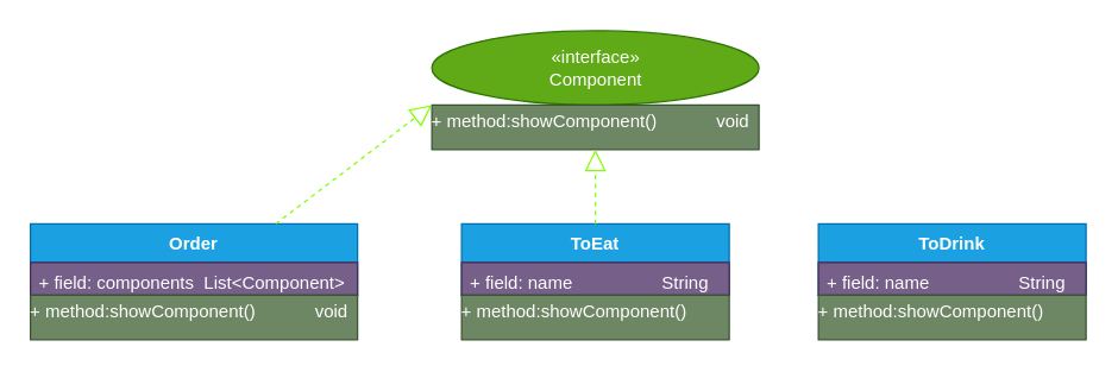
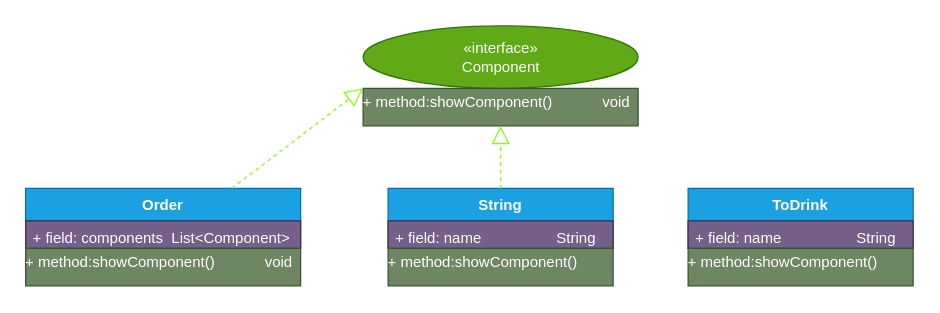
  <mxCell id="0" />
  <mxCell id="1" parent="0" />
  <mxCell id="2" value="«interface»&lt;br&gt;Component" style="ellipse;html=1;fillColor=#60a917;fontColor=#ffffff;strokeColor=#2D7600;" vertex="1" parent="1"><mxGeometry x="290" y="20" width="220" height="50" as="geometry" /></mxCell>
  <mxCell id="3" value="&lt;p style=&quot;margin: 4px 0px 0px;&quot;&gt;+ method:showComponent()&amp;nbsp; &amp;nbsp; &amp;nbsp; &amp;nbsp; &amp;nbsp; &amp;nbsp; void&lt;br&gt;&lt;br&gt;&lt;/p&gt;" style="verticalAlign=top;align=left;overflow=fill;fontSize=12;fontFamily=Helvetica;html=1;fillColor=#6d8764;fontColor=#ffffff;strokeColor=#3A5431;" vertex="1" parent="1"><mxGeometry x="290" y="70" width="220" height="30" as="geometry" /></mxCell>
  <mxCell id="4" value="Order" style="swimlane;fontStyle=1;align=center;verticalAlign=top;childLayout=stackLayout;horizontal=1;startSize=26;horizontalStack=0;resizeParent=1;resizeParentMax=0;resizeLast=0;collapsible=1;marginBottom=0;fillColor=#1ba1e2;fontColor=#ffffff;strokeColor=#006EAF;" vertex="1" parent="1"><mxGeometry x="20" y="150" width="220" height="48" as="geometry" /></mxCell>
  <mxCell id="5" value="+ field: components  List&lt;Component&gt;" style="text;strokeColor=#432D57;fillColor=#76608a;align=left;verticalAlign=top;spacingLeft=4;spacingRight=4;overflow=hidden;rotatable=0;points=[[0,0.5],[1,0.5]];portConstraint=eastwest;fontColor=#ffffff;" vertex="1" parent="4"><mxGeometry y="26" width="220" height="22" as="geometry" /></mxCell>
- <mxCell id="6" value="ToEat" style="swimlane;fontStyle=1;align=center;verticalAlign=top;childLayout=stackLayout;horizontal=1;startSize=26;horizontalStack=0;resizeParent=1;resizeParentMax=0;resizeLast=0;collapsible=1;marginBottom=0;fillColor=#1ba1e2;fontColor=#ffffff;strokeColor=#006EAF;" vertex="1" parent="1"><mxGeometry x="310" y="150" width="180" height="48" as="geometry" /></mxCell>
+ <mxCell id="6" value="String" style="swimlane;fontStyle=1;align=center;verticalAlign=top;childLayout=stackLayout;horizontal=1;startSize=26;horizontalStack=0;resizeParent=1;resizeParentMax=0;resizeLast=0;collapsible=1;marginBottom=0;fillColor=#1ba1e2;fontColor=#ffffff;strokeColor=#006EAF;" vertex="1" parent="1"><mxGeometry x="310" y="150" width="180" height="48" as="geometry" /></mxCell>
  <mxCell id="7" value="+ field: name                  String" style="text;strokeColor=#432D57;fillColor=#76608a;align=left;verticalAlign=top;spacingLeft=4;spacingRight=4;overflow=hidden;rotatable=0;points=[[0,0.5],[1,0.5]];portConstraint=eastwest;fontColor=#ffffff;" vertex="1" parent="6"><mxGeometry y="26" width="180" height="22" as="geometry" /></mxCell>
  <mxCell id="8" value="ToDrink" style="swimlane;fontStyle=1;align=center;verticalAlign=top;childLayout=stackLayout;horizontal=1;startSize=26;horizontalStack=0;resizeParent=1;resizeParentMax=0;resizeLast=0;collapsible=1;marginBottom=0;fillColor=#1ba1e2;fontColor=#ffffff;strokeColor=#006EAF;" vertex="1" parent="1"><mxGeometry x="550" y="150" width="180" height="48" as="geometry" /></mxCell>
  <mxCell id="9" value="+ field: name                  String" style="text;strokeColor=#432D57;fillColor=#76608a;align=left;verticalAlign=top;spacingLeft=4;spacingRight=4;overflow=hidden;rotatable=0;points=[[0,0.5],[1,0.5]];portConstraint=eastwest;fontColor=#ffffff;" vertex="1" parent="8"><mxGeometry y="26" width="180" height="22" as="geometry" /></mxCell>
  <mxCell id="10" value="&lt;p style=&quot;margin: 4px 0px 0px;&quot;&gt;+ method:showComponent()&amp;nbsp; &amp;nbsp; &amp;nbsp; &amp;nbsp; &amp;nbsp; &amp;nbsp; void&lt;br&gt;&lt;br&gt;&lt;/p&gt;" style="verticalAlign=top;align=left;overflow=fill;fontSize=12;fontFamily=Helvetica;html=1;fillColor=#6d8764;fontColor=#ffffff;strokeColor=#3A5431;" vertex="1" parent="1"><mxGeometry x="20" y="198" width="220" height="30" as="geometry" /></mxCell>
  <mxCell id="11" value="&lt;p style=&quot;margin: 4px 0px 0px;&quot;&gt;+ method:showComponent()&amp;nbsp; &amp;nbsp; &amp;nbsp; &amp;nbsp; &amp;nbsp; &amp;nbsp; void&lt;br&gt;&lt;br&gt;&lt;/p&gt;" style="verticalAlign=top;align=left;overflow=fill;fontSize=12;fontFamily=Helvetica;html=1;fillColor=#6d8764;fontColor=#ffffff;strokeColor=#3A5431;" vertex="1" parent="1"><mxGeometry x="310" y="198" width="180" height="30" as="geometry" /></mxCell>
  <mxCell id="12" value="&lt;p style=&quot;margin: 4px 0px 0px;&quot;&gt;+ method:showComponent()&amp;nbsp; &amp;nbsp; &amp;nbsp; &amp;nbsp; &amp;nbsp; &amp;nbsp; void&lt;br&gt;&lt;br&gt;&lt;/p&gt;" style="verticalAlign=top;align=left;overflow=fill;fontSize=12;fontFamily=Helvetica;html=1;fillColor=#6d8764;fontColor=#ffffff;strokeColor=#3A5431;" vertex="1" parent="1"><mxGeometry x="550" y="198" width="180" height="30" as="geometry" /></mxCell>
  <mxCell id="13" value="" style="endArrow=block;dashed=1;endFill=0;endSize=12;html=1;rounded=0;entryX=0;entryY=0;entryDx=0;entryDy=0;exitX=0.75;exitY=0;exitDx=0;exitDy=0;fillColor=#60a917;strokeColor=#80FF00;" edge="1" parent="1" source="4" target="3"><mxGeometry width="160" relative="1" as="geometry"><mxPoint x="60" y="134" as="sourcePoint" /><mxPoint x="287.005" y="50" as="targetPoint" /><Array as="points" /></mxGeometry></mxCell>
  <mxCell id="14" value="" style="endArrow=block;dashed=1;endFill=0;endSize=12;html=1;rounded=0;entryX=0.5;entryY=1;entryDx=0;entryDy=0;exitX=0.5;exitY=0;exitDx=0;exitDy=0;fillColor=#60a917;strokeColor=#80FF00;" edge="1" parent="1" source="6" target="3"><mxGeometry width="160" relative="1" as="geometry"><mxPoint x="50" y="74" as="sourcePoint" /><mxPoint x="277.005" as="targetPoint" y="-10" /><Array as="points"><mxPoint x="400" y="120" /></Array></mxGeometry></mxCell>
